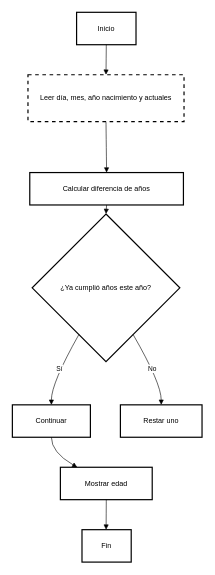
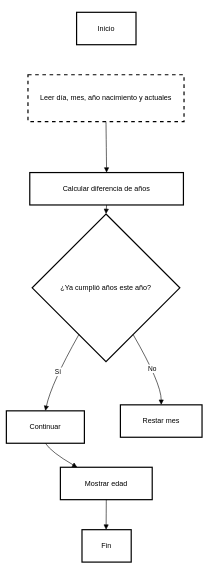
  <mxCell id="0" />
  <mxCell id="1" parent="0" />
  <mxCell id="2" value="Inicio" style="whiteSpace=wrap;strokeWidth=2;" vertex="1" parent="1"><mxGeometry x="127" y="20" width="99" height="54" as="geometry" /></mxCell>
  <mxCell id="3" value="Leer día, mes, año nacimiento y actuales" style="whiteSpace=wrap;strokeWidth=2;dashed=1;" vertex="1" parent="1"><mxGeometry x="46" y="124" width="260" height="78" as="geometry" /></mxCell>
  <mxCell id="4" value="Calcular diferencia de años" style="whiteSpace=wrap;strokeWidth=2;" vertex="1" parent="1"><mxGeometry x="49" y="287" width="256" height="54" as="geometry" /></mxCell>
  <mxCell id="5" value="¿Ya cumplió años este año?" style="rhombus;strokeWidth=2;whiteSpace=wrap;" vertex="1" parent="1"><mxGeometry x="53" y="356" width="246" height="246" as="geometry" /></mxCell>
- <mxCell id="6" value="Continuar" style="whiteSpace=wrap;strokeWidth=2;" vertex="1" parent="1"><mxGeometry x="20" y="674" width="130" height="54" as="geometry" /></mxCell>
- <mxCell id="7" value="Restar uno" style="whiteSpace=wrap;strokeWidth=2;" vertex="1" parent="1"><mxGeometry x="200" y="674" width="136" height="54" as="geometry" /></mxCell>
+ <mxCell id="6" value="Continuar" style="whiteSpace=wrap;strokeWidth=2;" vertex="1" parent="1"><mxGeometry x="10" y="684" width="130" height="54" as="geometry" /></mxCell>
+ <mxCell id="7" value="Restar mes" style="whiteSpace=wrap;strokeWidth=2;" vertex="1" parent="1"><mxGeometry x="200" y="674" width="136" height="54" as="geometry" /></mxCell>
  <mxCell id="8" value="Mostrar edad" style="whiteSpace=wrap;strokeWidth=2;" vertex="1" parent="1"><mxGeometry x="100" y="778" width="153" height="54" as="geometry" /></mxCell>
  <mxCell id="9" value="Fin" style="whiteSpace=wrap;strokeWidth=2;" vertex="1" parent="1"><mxGeometry x="136" y="882" width="82" height="54" as="geometry" /></mxCell>
- <mxCell id="10" value="" style="curved=1;startArrow=none;endArrow=block;exitX=0.5;exitY=1;entryX=0.5;entryY=0;" edge="1" parent="1" source="2" target="3"><mxGeometry relative="1" as="geometry"><Array as="points" /></mxGeometry></mxCell>
  <mxCell id="11" value="" style="curved=1;startArrow=none;endArrow=block;exitX=0.5;exitY=1;entryX=0.5;entryY=0;" edge="1" parent="1" source="3" target="4"><mxGeometry relative="1" as="geometry"><Array as="points" /></mxGeometry></mxCell>
  <mxCell id="12" value="" style="curved=1;startArrow=none;endArrow=block;exitX=0.5;exitY=1;entryX=0.5;entryY=0;" edge="1" parent="1" source="4" target="5"><mxGeometry relative="1" as="geometry"><Array as="points" /></mxGeometry></mxCell>
  <mxCell id="13" value="Sí" style="curved=1;startArrow=none;endArrow=block;exitX=0.21;exitY=1;entryX=0.5;entryY=0.01;" edge="1" parent="1" source="5" target="6"><mxGeometry relative="1" as="geometry"><Array as="points"><mxPoint x="85" y="638" /></Array></mxGeometry></mxCell>
  <mxCell id="14" value="No" style="curved=1;startArrow=none;endArrow=block;exitX=0.79;exitY=1;entryX=0.5;entryY=0.01;" edge="1" parent="1" source="5" target="7"><mxGeometry relative="1" as="geometry"><Array as="points"><mxPoint x="268" y="638" /></Array></mxGeometry></mxCell>
  <mxCell id="15" value="" style="curved=1;startArrow=none;endArrow=block;exitX=0.5;exitY=1.01;entryX=0.19;entryY=0.01;" edge="1" parent="1" source="6" target="8"><mxGeometry relative="1" as="geometry"><Array as="points"><mxPoint x="85" y="753" /></Array></mxGeometry></mxCell>
  <mxCell id="16" value="" style="curved=1;startArrow=none;endArrow=block;exitX=0.5;exitY=1.01;entryX=0.49;entryY=0.01;" edge="1" parent="1" source="8" target="9"><mxGeometry relative="1" as="geometry"><Array as="points" /></mxGeometry></mxCell>
